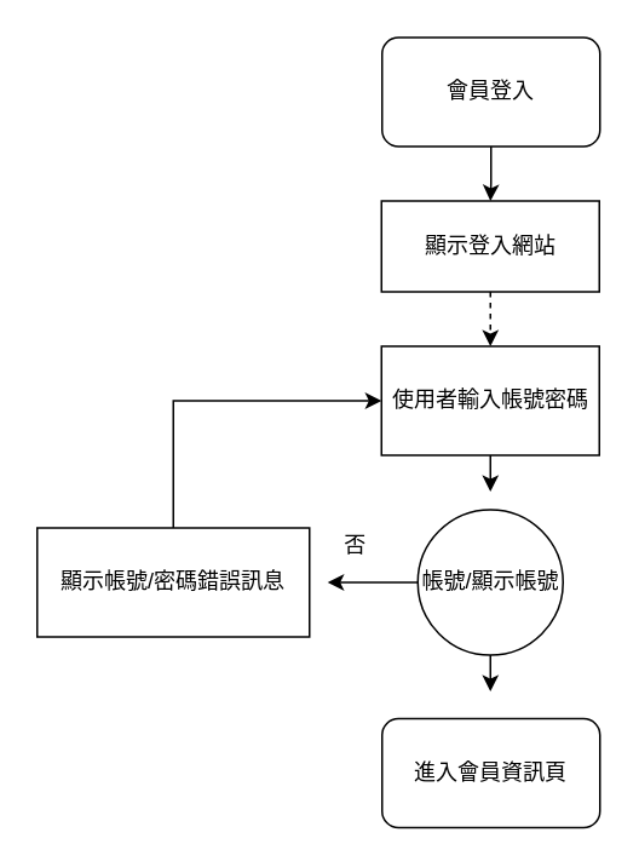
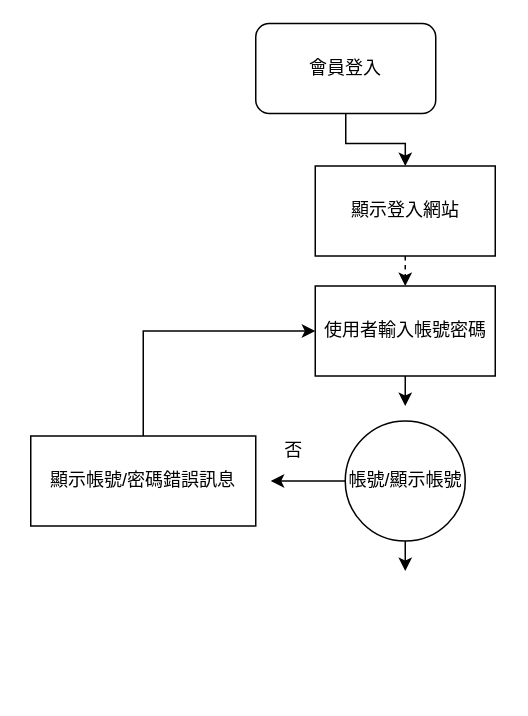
  <mxCell id="0" />
  <mxCell id="1" parent="0" />
  <mxCell id="2" style="edgeStyle=orthogonalEdgeStyle;rounded=0;orthogonalLoop=1;jettySize=auto;html=1;exitX=0.5;exitY=1;exitDx=0;exitDy=0;" edge="1" parent="1" source="3" target="5"><mxGeometry relative="1" as="geometry"><mxPoint x="269.667" y="140" as="targetPoint" /></mxGeometry></mxCell>
- <mxCell id="3" value="會員登入" style="rounded=1;whiteSpace=wrap;html=1;" vertex="1" parent="1"><mxGeometry x="210" y="20" width="120" height="60" as="geometry" /></mxCell>
+ <mxCell id="3" value="會員登入" style="rounded=1;whiteSpace=wrap;html=1;" vertex="1" parent="1"><mxGeometry x="170" y="15" width="120" height="60" as="geometry" /></mxCell>
  <mxCell id="4" style="edgeStyle=orthogonalEdgeStyle;rounded=0;orthogonalLoop=1;jettySize=auto;html=1;exitX=0.5;exitY=1;exitDx=0;exitDy=0;entryX=0.5;entryY=0;entryDx=0;entryDy=0;dashed=1;" edge="1" parent="1" source="5" target="7"><mxGeometry relative="1" as="geometry" /></mxCell>
- <mxCell id="5" value="顯示登入網站" style="rounded=0;whiteSpace=wrap;html=1;" vertex="1" parent="1"><mxGeometry x="209.667" y="110" width="120" height="50" as="geometry" /></mxCell>
+ <mxCell id="5" value="顯示登入網站" style="rounded=0;whiteSpace=wrap;html=1;" vertex="1" parent="1"><mxGeometry x="209.667" y="110" width="120" height="60" as="geometry" /></mxCell>
  <mxCell id="6" style="edgeStyle=orthogonalEdgeStyle;rounded=0;orthogonalLoop=1;jettySize=auto;html=1;exitX=0.5;exitY=1;exitDx=0;exitDy=0;" edge="1" parent="1" source="7"><mxGeometry relative="1" as="geometry"><mxPoint x="269.667" y="270" as="targetPoint" /></mxGeometry></mxCell>
  <mxCell id="7" value="使用者輸入帳號密碼" style="rounded=0;whiteSpace=wrap;html=1;" vertex="1" parent="1"><mxGeometry x="209.667" y="190" width="120" height="60" as="geometry" /></mxCell>
  <mxCell id="8" style="edgeStyle=orthogonalEdgeStyle;rounded=0;orthogonalLoop=1;jettySize=auto;html=1;exitX=0.5;exitY=1;exitDx=0;exitDy=0;" edge="1" parent="1" source="10"><mxGeometry relative="1" as="geometry"><mxPoint x="269.667" y="380" as="targetPoint" /></mxGeometry></mxCell>
  <mxCell id="9" style="edgeStyle=orthogonalEdgeStyle;rounded=0;orthogonalLoop=1;jettySize=auto;html=1;exitX=0;exitY=0.5;exitDx=0;exitDy=0;" edge="1" parent="1" source="10"><mxGeometry relative="1" as="geometry"><mxPoint x="180" y="320" as="targetPoint" /></mxGeometry></mxCell>
  <mxCell id="10" value="帳號/顯示帳號" style="ellipse;whiteSpace=wrap;html=1;aspect=fixed;" vertex="1" parent="1"><mxGeometry x="229.67" y="280" width="80" height="80" as="geometry" /></mxCell>
- <mxCell id="11" value="進入會員資訊頁" style="rounded=1;whiteSpace=wrap;html=1;" vertex="1" parent="1"><mxGeometry x="210" y="395" width="120" height="60" as="geometry" /></mxCell>
  <mxCell id="12" style="edgeStyle=orthogonalEdgeStyle;rounded=0;orthogonalLoop=1;jettySize=auto;html=1;exitX=0.5;exitY=0;exitDx=0;exitDy=0;entryX=0;entryY=0.5;entryDx=0;entryDy=0;" edge="1" parent="1" source="13" target="7"><mxGeometry relative="1" as="geometry" /></mxCell>
  <mxCell id="13" value="顯示帳號/密碼錯誤訊息" style="rounded=0;whiteSpace=wrap;html=1;" vertex="1" parent="1"><mxGeometry x="20" y="290" width="150" height="60" as="geometry" /></mxCell>
  <mxCell id="14" value="否" style="text;html=1;align=center;verticalAlign=middle;resizable=0;points=[];autosize=1;" vertex="1" parent="1"><mxGeometry x="180" y="290" width="30" height="20" as="geometry" /></mxCell>
